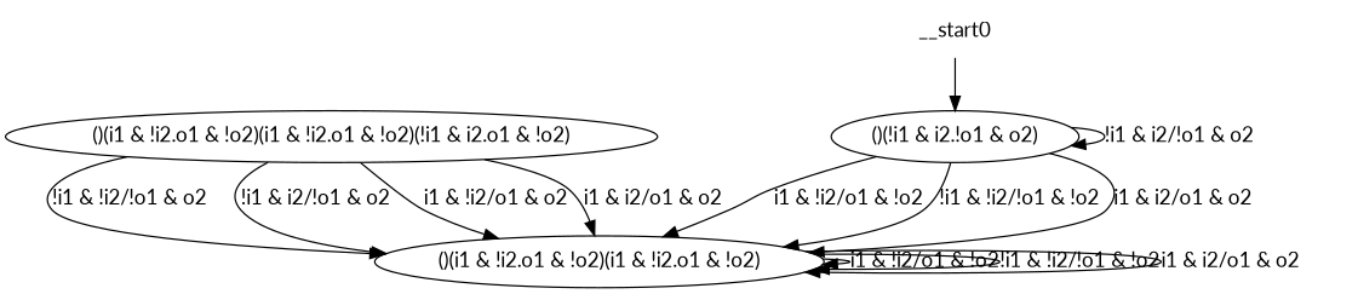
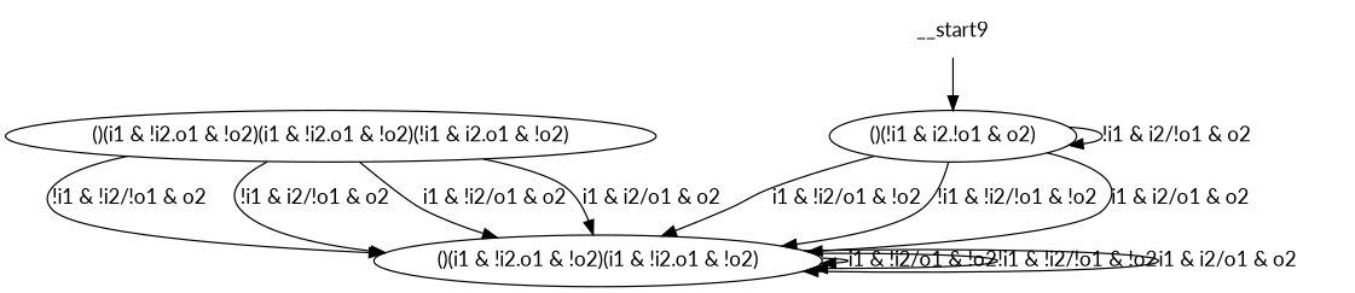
  digraph {
    fontname=Lato
    node [fontname=Lato]
    edge [fontname=Lato]
    n1 [label="()(!i1 & i2.!o1 & o2)"]
    n2 [label="()(i1 & !i2.o1 & !o2)(i1 & !i2.o1 & !o2)"]
    n3 [label="()(i1 & !i2.o1 & !o2)(i1 & !i2.o1 & !o2)(!i1 & i2.o1 & !o2)"]
-   __start0 [shape=none]
+   __start0 [shape=none label=__start9]
    n1 -> n1 [label="!i1 & i2/!o1 & o2"]
    n1 -> n2 [label="i1 & !i2/o1 & !o2"]
    n1 -> n2 [label="!i1 & !i2/!o1 & !o2"]
    n1 -> n2 [label="i1 & i2/o1 & o2"]
    n2 -> n2 [label="i1 & !i2/o1 & !o2"]
    n2 -> n2 [label="!i1 & !i2/!o1 & !o2"]
    n2 -> n2 [label="i1 & i2/o1 & o2"]
    n3 -> n2 [label="!i1 & !i2/!o1 & o2"]
    n3 -> n2 [label="!i1 & i2/!o1 & o2"]
    n3 -> n2 [label="i1 & !i2/o1 & o2"]
    n3 -> n2 [label="i1 & i2/o1 & o2"]
    __start0 -> n1
  }
